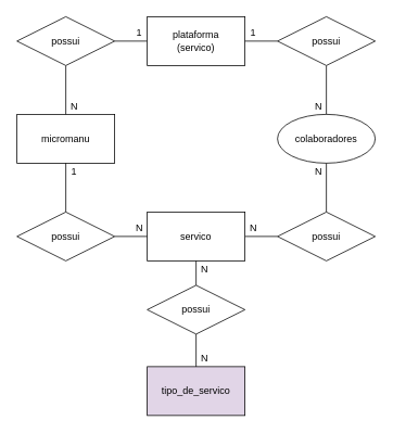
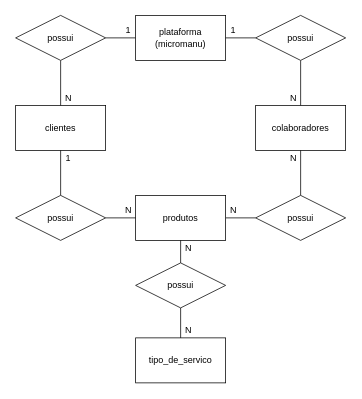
  <mxCell id="0" />
  <mxCell id="1" parent="0" />
  <mxCell id="2" style="edgeStyle=orthogonalEdgeStyle;rounded=0;orthogonalLoop=1;jettySize=auto;html=1;exitX=0;exitY=0.5;exitDx=0;exitDy=0;entryX=1;entryY=0.5;entryDx=0;entryDy=0;endArrow=none;endFill=0;" edge="1" parent="1" source="3" target="9"><mxGeometry relative="1" as="geometry" /></mxCell>
- <mxCell id="3" value="plataforma&lt;br&gt;(servico)" style="rounded=0;whiteSpace=wrap;html=1;" vertex="1" parent="1"><mxGeometry x="180" y="20" width="120" height="60" as="geometry" /></mxCell>
- <mxCell id="4" value="micromanu" style="rounded=0;whiteSpace=wrap;html=1;" vertex="1" parent="1"><mxGeometry x="20" y="140" width="120" height="60" as="geometry" /></mxCell>
+ <mxCell id="3" value="plataforma&lt;br&gt;(micromanu)" style="rounded=0;whiteSpace=wrap;html=1;" vertex="1" parent="1"><mxGeometry x="180" y="20" width="120" height="60" as="geometry" /></mxCell>
+ <mxCell id="4" value="clientes" style="rounded=0;whiteSpace=wrap;html=1;" vertex="1" parent="1"><mxGeometry x="20" y="140" width="120" height="60" as="geometry" /></mxCell>
  <mxCell id="5" style="edgeStyle=orthogonalEdgeStyle;rounded=0;orthogonalLoop=1;jettySize=auto;html=1;exitX=1;exitY=0.5;exitDx=0;exitDy=0;entryX=0;entryY=0.5;entryDx=0;entryDy=0;endArrow=none;endFill=0;" edge="1" parent="1" source="6" target="18"><mxGeometry relative="1" as="geometry" /></mxCell>
- <mxCell id="6" value="servico" style="rounded=0;whiteSpace=wrap;html=1;" vertex="1" parent="1"><mxGeometry x="180" y="260" width="120" height="60" as="geometry" /></mxCell>
- <mxCell id="7" value="colaboradores" style="ellipse;whiteSpace=wrap;html=1;" vertex="1" parent="1"><mxGeometry x="340" y="140" width="120" height="60" as="geometry" /></mxCell>
+ <mxCell id="6" value="produtos" style="rounded=0;whiteSpace=wrap;html=1;" vertex="1" parent="1"><mxGeometry x="180" y="260" width="120" height="60" as="geometry" /></mxCell>
+ <mxCell id="7" value="colaboradores" style="rounded=0;whiteSpace=wrap;html=1;" vertex="1" parent="1"><mxGeometry x="340" y="140" width="120" height="60" as="geometry" /></mxCell>
  <mxCell id="8" style="edgeStyle=orthogonalEdgeStyle;rounded=0;orthogonalLoop=1;jettySize=auto;html=1;exitX=0.5;exitY=1;exitDx=0;exitDy=0;entryX=0.5;entryY=0;entryDx=0;entryDy=0;endArrow=none;endFill=0;" edge="1" parent="1" source="9" target="4"><mxGeometry relative="1" as="geometry" /></mxCell>
  <mxCell id="9" value="possui" style="shape=rhombus;perimeter=rhombusPerimeter;whiteSpace=wrap;html=1;align=center;" vertex="1" parent="1"><mxGeometry x="20" y="20" width="120" height="60" as="geometry" /></mxCell>
  <mxCell id="10" style="edgeStyle=orthogonalEdgeStyle;rounded=0;orthogonalLoop=1;jettySize=auto;html=1;exitX=0;exitY=0.5;exitDx=0;exitDy=0;entryX=1;entryY=0.5;entryDx=0;entryDy=0;endArrow=none;endFill=0;" edge="1" parent="1" source="12" target="3"><mxGeometry relative="1" as="geometry" /></mxCell>
  <mxCell id="11" style="edgeStyle=orthogonalEdgeStyle;rounded=0;orthogonalLoop=1;jettySize=auto;html=1;exitX=0.5;exitY=1;exitDx=0;exitDy=0;entryX=0.5;entryY=0;entryDx=0;entryDy=0;endArrow=none;endFill=0;" edge="1" parent="1" source="12" target="7"><mxGeometry relative="1" as="geometry" /></mxCell>
  <mxCell id="12" value="possui" style="shape=rhombus;perimeter=rhombusPerimeter;whiteSpace=wrap;html=1;align=center;" vertex="1" parent="1"><mxGeometry x="340" y="20" width="120" height="60" as="geometry" /></mxCell>
  <mxCell id="13" style="edgeStyle=orthogonalEdgeStyle;rounded=0;orthogonalLoop=1;jettySize=auto;html=1;exitX=0.5;exitY=0;exitDx=0;exitDy=0;entryX=0.5;entryY=1;entryDx=0;entryDy=0;endArrow=none;endFill=0;" edge="1" parent="1" source="15" target="4"><mxGeometry relative="1" as="geometry" /></mxCell>
  <mxCell id="14" style="edgeStyle=orthogonalEdgeStyle;rounded=0;orthogonalLoop=1;jettySize=auto;html=1;exitX=1;exitY=0.5;exitDx=0;exitDy=0;endArrow=none;endFill=0;entryX=0;entryY=0.5;entryDx=0;entryDy=0;" edge="1" parent="1" source="15" target="6"><mxGeometry relative="1" as="geometry"><mxPoint x="170" y="290" as="targetPoint" /></mxGeometry></mxCell>
  <mxCell id="15" value="possui" style="shape=rhombus;perimeter=rhombusPerimeter;whiteSpace=wrap;html=1;align=center;" vertex="1" parent="1"><mxGeometry x="20" y="260" width="120" height="60" as="geometry" /></mxCell>
- <mxCell id="16" value="tipo_de_servico" style="rounded=0;whiteSpace=wrap;html=1;fillColor=#e1d5e7;" vertex="1" parent="1"><mxGeometry x="180" y="450" width="120" height="60" as="geometry" /></mxCell>
+ <mxCell id="16" value="tipo_de_servico" style="rounded=0;whiteSpace=wrap;html=1;" vertex="1" parent="1"><mxGeometry x="180" y="450" width="120" height="60" as="geometry" /></mxCell>
  <mxCell id="17" style="edgeStyle=orthogonalEdgeStyle;rounded=0;orthogonalLoop=1;jettySize=auto;html=1;exitX=0.5;exitY=0;exitDx=0;exitDy=0;entryX=0.5;entryY=1;entryDx=0;entryDy=0;endArrow=none;endFill=0;" edge="1" parent="1" source="18" target="7"><mxGeometry relative="1" as="geometry" /></mxCell>
  <mxCell id="18" value="possui" style="shape=rhombus;perimeter=rhombusPerimeter;whiteSpace=wrap;html=1;align=center;" vertex="1" parent="1"><mxGeometry x="340" y="260" width="120" height="60" as="geometry" /></mxCell>
  <mxCell id="19" style="edgeStyle=orthogonalEdgeStyle;rounded=0;orthogonalLoop=1;jettySize=auto;html=1;exitX=0.5;exitY=0;exitDx=0;exitDy=0;entryX=0.5;entryY=1;entryDx=0;entryDy=0;endArrow=none;endFill=0;" edge="1" parent="1" source="21" target="6"><mxGeometry relative="1" as="geometry" /></mxCell>
  <mxCell id="20" style="edgeStyle=orthogonalEdgeStyle;rounded=0;orthogonalLoop=1;jettySize=auto;html=1;exitX=0.5;exitY=1;exitDx=0;exitDy=0;entryX=0.5;entryY=0;entryDx=0;entryDy=0;endArrow=none;endFill=0;" edge="1" parent="1" source="21" target="16"><mxGeometry relative="1" as="geometry" /></mxCell>
  <mxCell id="21" value="possui" style="shape=rhombus;perimeter=rhombusPerimeter;whiteSpace=wrap;html=1;align=center;" vertex="1" parent="1"><mxGeometry x="180" y="350" width="120" height="60" as="geometry" /></mxCell>
  <mxCell id="22" value="1" style="text;html=1;align=center;verticalAlign=middle;resizable=0;points=[];autosize=1;strokeColor=none;" vertex="1" parent="1"><mxGeometry x="160" y="30" width="20" height="20" as="geometry" /></mxCell>
  <mxCell id="23" value="1" style="text;html=1;align=center;verticalAlign=middle;resizable=0;points=[];autosize=1;strokeColor=none;" vertex="1" parent="1"><mxGeometry x="300" y="30" width="20" height="20" as="geometry" /></mxCell>
  <mxCell id="24" value="N" style="text;html=1;align=center;verticalAlign=middle;resizable=0;points=[];autosize=1;strokeColor=none;" vertex="1" parent="1"><mxGeometry x="80" y="120" width="20" height="20" as="geometry" /></mxCell>
  <mxCell id="25" value="N" style="text;html=1;align=center;verticalAlign=middle;resizable=0;points=[];autosize=1;strokeColor=none;" vertex="1" parent="1"><mxGeometry x="380" y="200" width="20" height="20" as="geometry" /></mxCell>
  <mxCell id="26" value="1" style="text;html=1;align=center;verticalAlign=middle;resizable=0;points=[];autosize=1;strokeColor=none;" vertex="1" parent="1"><mxGeometry x="80" y="200" width="20" height="20" as="geometry" /></mxCell>
  <mxCell id="27" value="N" style="text;html=1;align=center;verticalAlign=middle;resizable=0;points=[];autosize=1;strokeColor=none;" vertex="1" parent="1"><mxGeometry x="160" y="270" width="20" height="20" as="geometry" /></mxCell>
  <mxCell id="28" value="N" style="text;html=1;align=center;verticalAlign=middle;resizable=0;points=[];autosize=1;strokeColor=none;" vertex="1" parent="1"><mxGeometry x="380" y="120" width="20" height="20" as="geometry" /></mxCell>
  <mxCell id="29" value="N" style="text;html=1;align=center;verticalAlign=middle;resizable=0;points=[];autosize=1;strokeColor=none;" vertex="1" parent="1"><mxGeometry x="300" y="270" width="20" height="20" as="geometry" /></mxCell>
  <mxCell id="30" value="N" style="text;html=1;align=center;verticalAlign=middle;resizable=0;points=[];autosize=1;strokeColor=none;" vertex="1" parent="1"><mxGeometry x="240" y="320" width="20" height="20" as="geometry" /></mxCell>
  <mxCell id="31" value="N" style="text;html=1;align=center;verticalAlign=middle;resizable=0;points=[];autosize=1;strokeColor=none;" vertex="1" parent="1"><mxGeometry x="240" y="430" width="20" height="20" as="geometry" /></mxCell>
